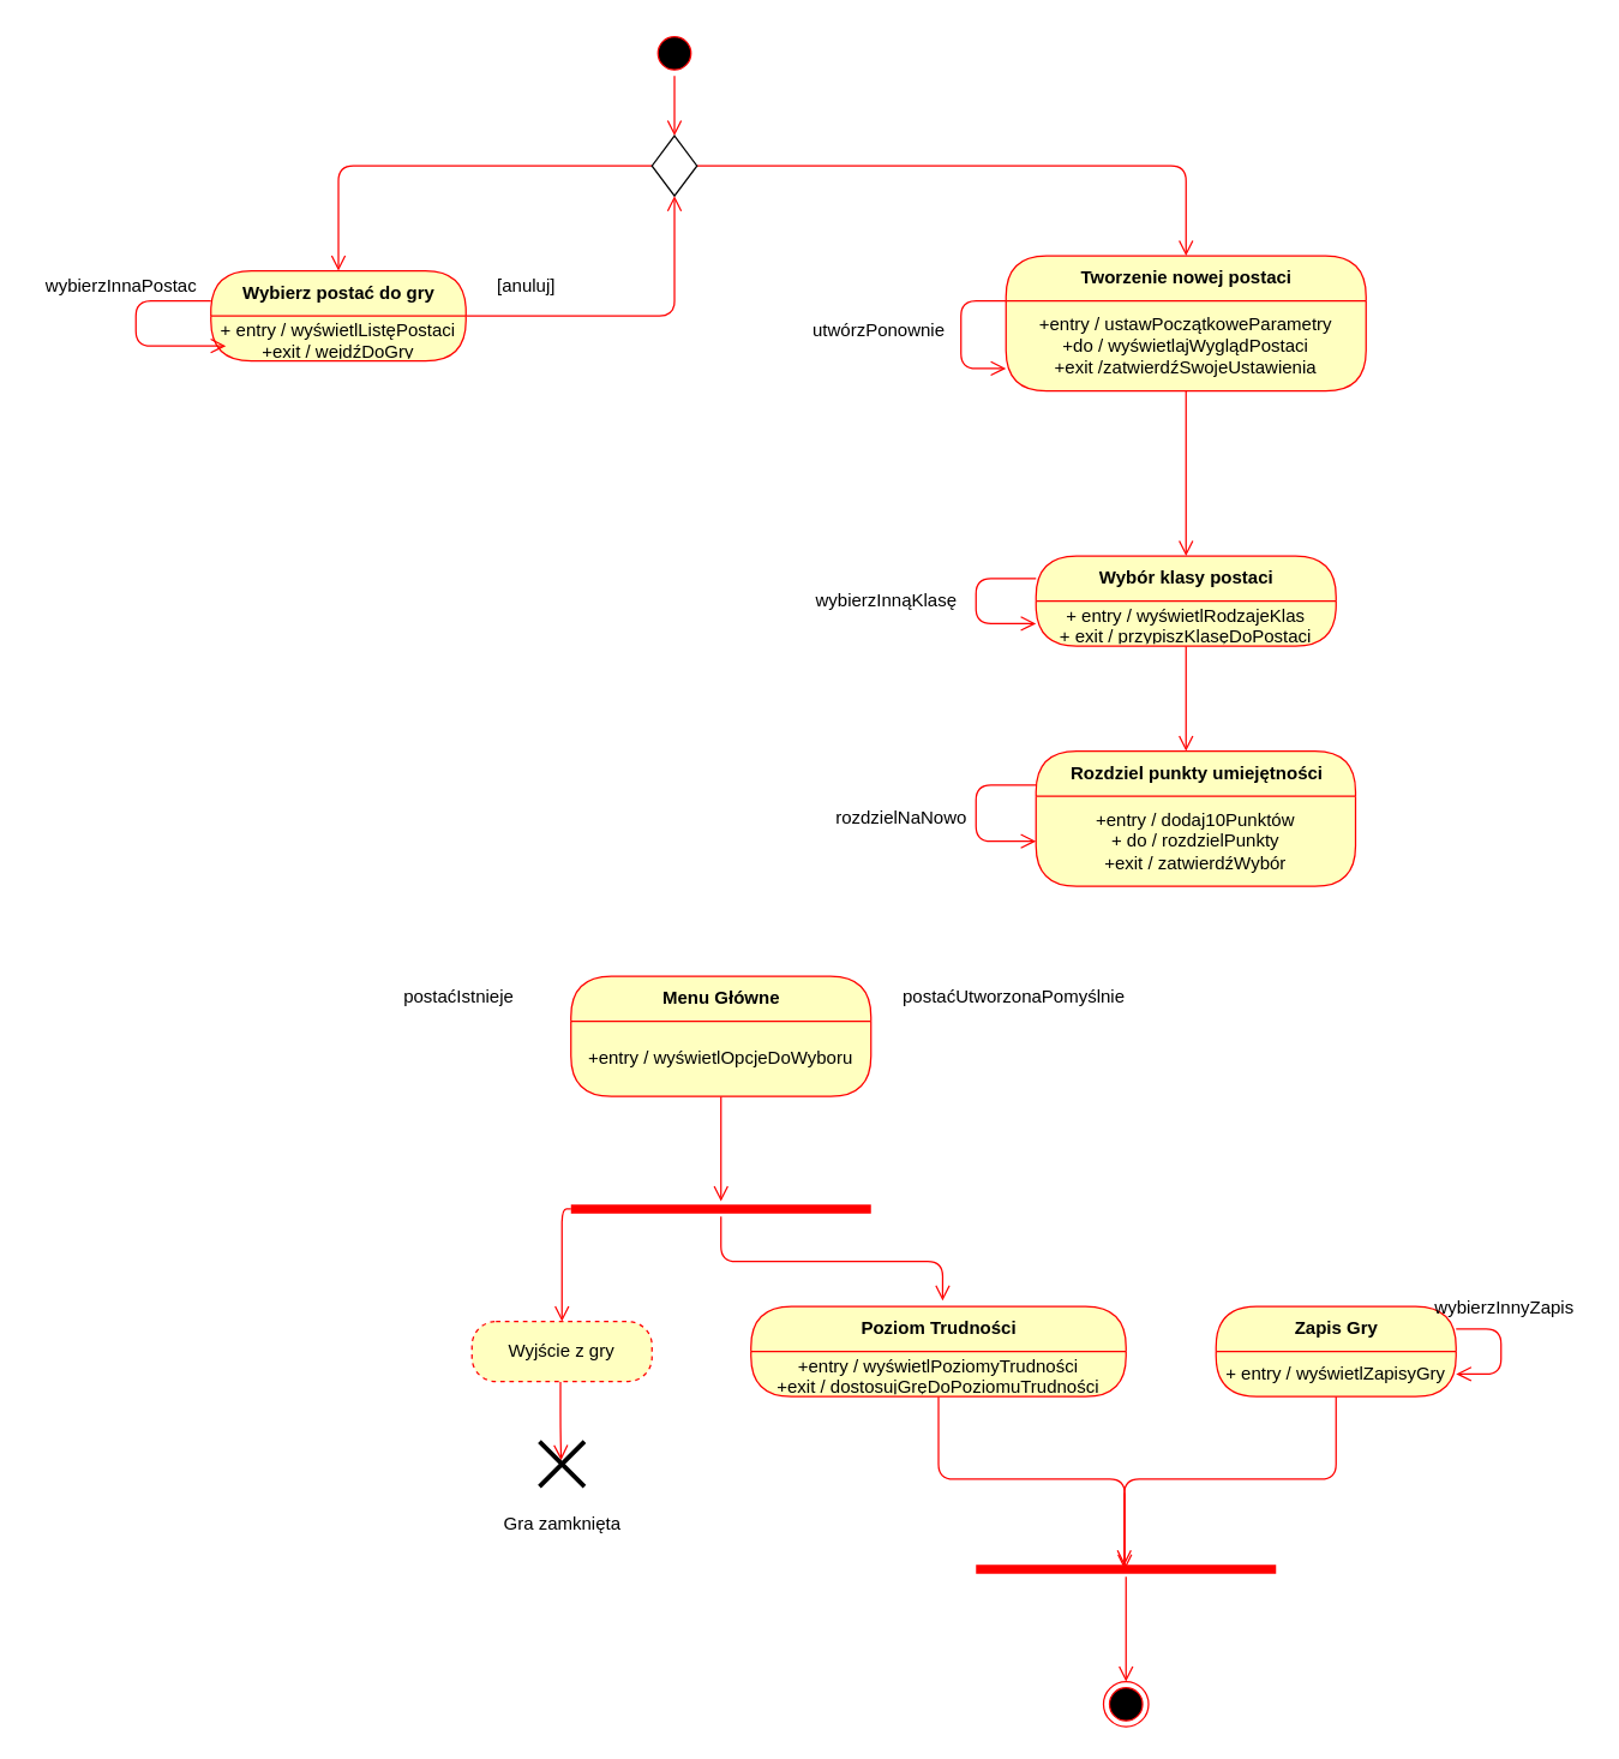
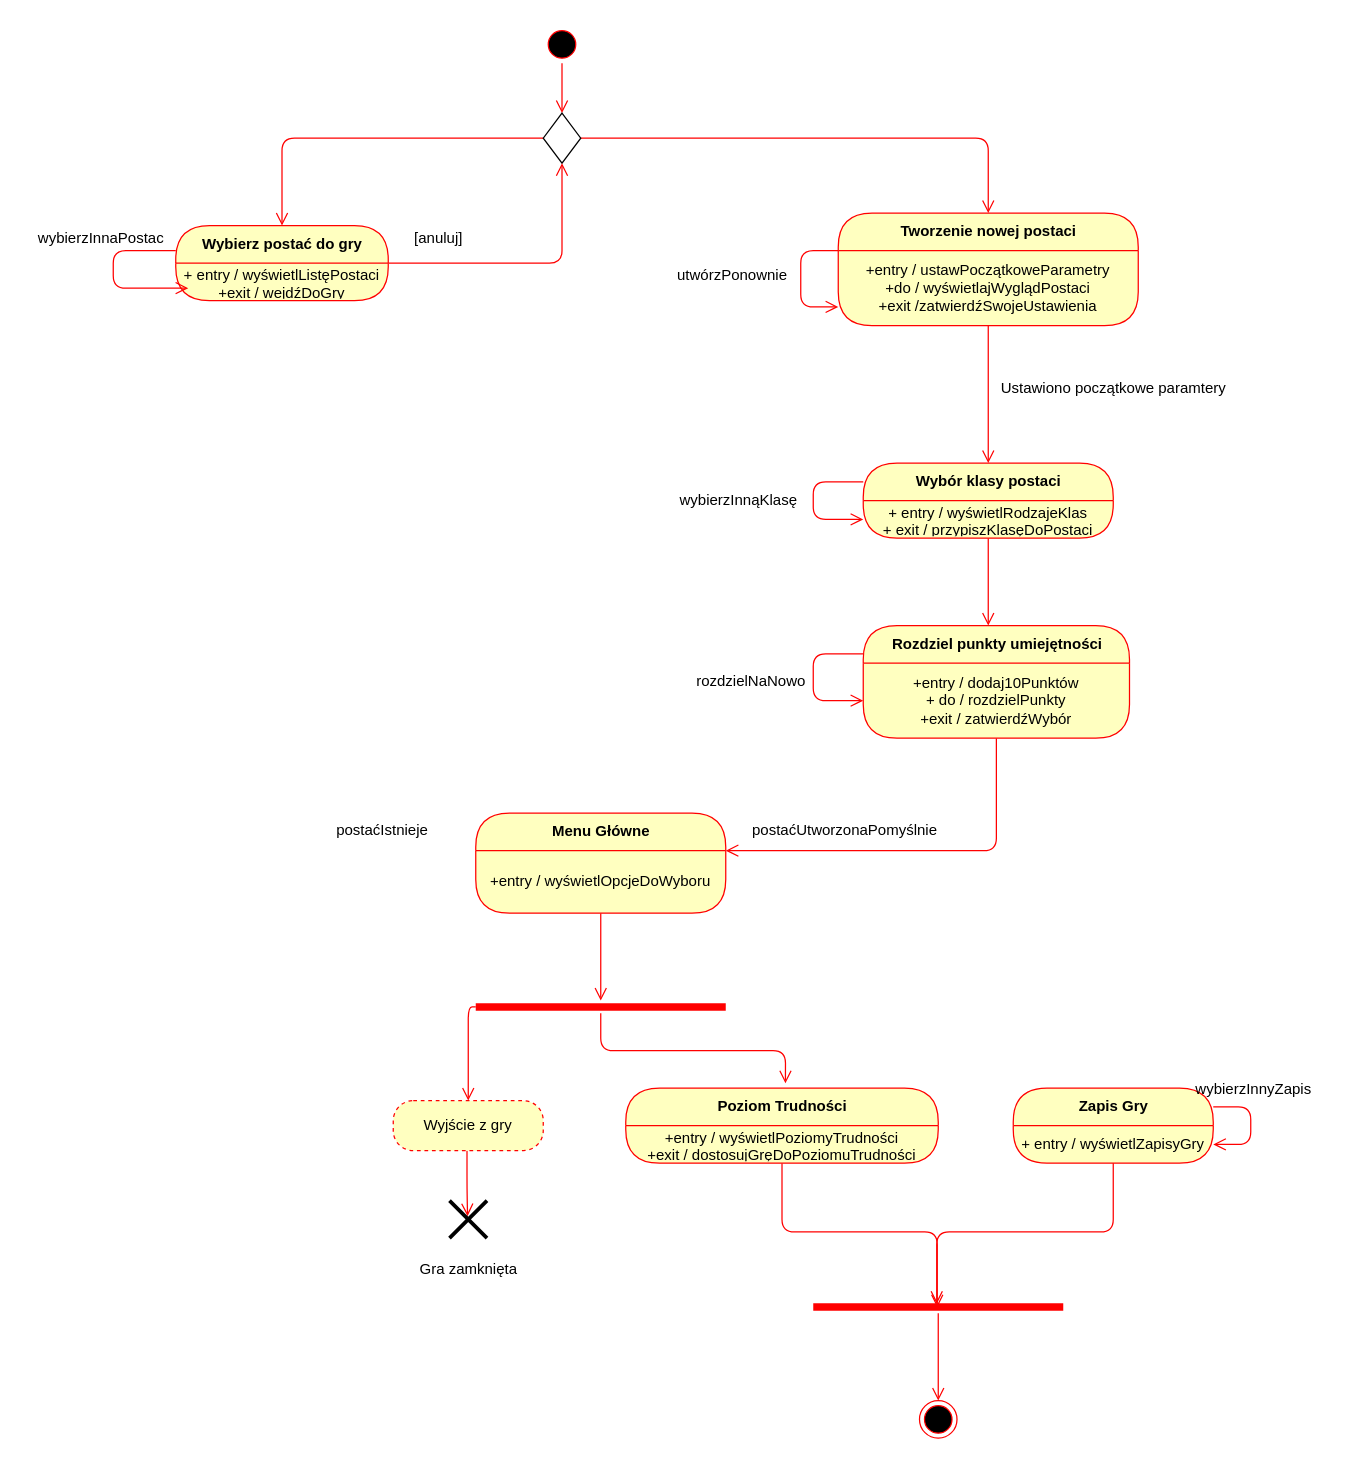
  <mxCell id="0" />
  <mxCell id="1" parent="0" />
  <mxCell id="2" value="" style="ellipse;html=1;shape=startState;fillColor=#000000;strokeColor=#ff0000;" vertex="1" parent="1"><mxGeometry x="434" y="20" width="30" height="30" as="geometry" /></mxCell>
  <mxCell id="3" value="" style="edgeStyle=orthogonalEdgeStyle;html=1;verticalAlign=bottom;endArrow=open;endSize=8;strokeColor=#ff0000;" edge="1" source="2" parent="1"><mxGeometry relative="1" as="geometry"><mxPoint x="449" y="90" as="targetPoint" /></mxGeometry></mxCell>
  <mxCell id="4" style="edgeStyle=orthogonalEdgeStyle;rounded=1;orthogonalLoop=1;jettySize=auto;html=1;entryX=0.5;entryY=0;entryDx=0;entryDy=0;verticalAlign=bottom;strokeColor=#ff0000;endArrow=open;endSize=8;" edge="1" parent="1" source="6" target="8"><mxGeometry relative="1" as="geometry" /></mxCell>
  <mxCell id="5" style="edgeStyle=orthogonalEdgeStyle;rounded=1;orthogonalLoop=1;jettySize=auto;html=1;entryX=0.5;entryY=0;entryDx=0;entryDy=0;verticalAlign=bottom;strokeColor=#ff0000;endArrow=open;endSize=8;" edge="1" parent="1" source="6" target="14"><mxGeometry relative="1" as="geometry" /></mxCell>
  <mxCell id="6" value="" style="rhombus;whiteSpace=wrap;html=1;" vertex="1" parent="1"><mxGeometry x="434" y="90" width="30" height="40" as="geometry" /></mxCell>
  <mxCell id="7" style="edgeStyle=orthogonalEdgeStyle;rounded=1;orthogonalLoop=1;jettySize=auto;html=1;entryX=0.5;entryY=1;entryDx=0;entryDy=0;verticalAlign=bottom;strokeColor=#ff0000;endArrow=open;endSize=8;" edge="1" parent="1" source="8" target="6"><mxGeometry relative="1" as="geometry" /></mxCell>
  <mxCell id="8" value="Wybierz postać do gry" style="swimlane;html=1;fontStyle=1;align=center;verticalAlign=middle;childLayout=stackLayout;horizontal=1;startSize=30;horizontalStack=0;resizeParent=0;resizeLast=1;container=0;fontColor=#000000;collapsible=0;rounded=1;arcSize=30;strokeColor=#ff0000;fillColor=#ffffc0;swimlaneFillColor=#ffffc0;dropTarget=0;" vertex="1" parent="1"><mxGeometry x="140" y="180" width="170" height="60" as="geometry" /></mxCell>
  <mxCell id="9" value="+ entry / wyświetlListęPostaci&lt;br&gt;+exit / wejdźDoGry" style="text;html=1;strokeColor=none;fillColor=none;align=center;verticalAlign=middle;spacingLeft=4;spacingRight=4;whiteSpace=wrap;overflow=hidden;rotatable=0;fontColor=#000000;" vertex="1" parent="8"><mxGeometry y="30" width="170" height="30" as="geometry" /></mxCell>
  <mxCell id="10" style="edgeStyle=orthogonalEdgeStyle;rounded=1;orthogonalLoop=1;jettySize=auto;html=1;verticalAlign=bottom;strokeColor=#ff0000;endArrow=open;endSize=8;" edge="1" parent="8" source="8"><mxGeometry relative="1" as="geometry"><mxPoint x="10" y="50" as="targetPoint" /><Array as="points"><mxPoint x="-50" y="20" /><mxPoint x="-50" y="50" /><mxPoint y="50" /></Array></mxGeometry></mxCell>
  <mxCell id="11" value="wybierzInnaPostac" style="text;html=1;align=center;verticalAlign=middle;resizable=0;points=[];autosize=1;" vertex="1" parent="1"><mxGeometry x="20" y="180" width="120" height="20" as="geometry" /></mxCell>
  <mxCell id="12" value="[anuluj]" style="text;html=1;align=center;verticalAlign=middle;resizable=0;points=[];autosize=1;" vertex="1" parent="1"><mxGeometry x="320" y="180" width="60" height="20" as="geometry" /></mxCell>
  <mxCell id="13" value="" style="edgeStyle=orthogonalEdgeStyle;html=1;verticalAlign=bottom;endArrow=open;endSize=8;strokeColor=#ff0000;" edge="1" source="14" parent="1"><mxGeometry relative="1" as="geometry"><mxPoint x="790" y="370" as="targetPoint" /><Array as="points"><mxPoint x="790" y="360" /></Array></mxGeometry></mxCell>
  <mxCell id="14" value="Tworzenie nowej postaci" style="swimlane;html=1;fontStyle=1;align=center;verticalAlign=middle;childLayout=stackLayout;horizontal=1;startSize=30;horizontalStack=0;resizeParent=0;resizeLast=1;container=0;fontColor=#000000;collapsible=0;rounded=1;arcSize=30;strokeColor=#ff0000;fillColor=#ffffc0;swimlaneFillColor=#ffffc0;dropTarget=0;" vertex="1" parent="1"><mxGeometry x="670" y="170" width="240" height="90" as="geometry" /></mxCell>
  <mxCell id="15" value="+entry / ustawPoczątkoweParametry&lt;br&gt;+do / wyświetlajWyglądPostaci&lt;br&gt;+exit /zatwierdźSwojeUstawienia" style="text;html=1;strokeColor=none;fillColor=none;align=center;verticalAlign=middle;spacingLeft=4;spacingRight=4;whiteSpace=wrap;overflow=hidden;rotatable=0;fontColor=#000000;" vertex="1" parent="14"><mxGeometry y="30" width="240" height="60" as="geometry" /></mxCell>
  <mxCell id="16" style="edgeStyle=orthogonalEdgeStyle;rounded=1;orthogonalLoop=1;jettySize=auto;html=1;exitX=0;exitY=0;exitDx=0;exitDy=0;entryX=0;entryY=0.75;entryDx=0;entryDy=0;verticalAlign=bottom;strokeColor=#ff0000;endArrow=open;endSize=8;" edge="1" parent="14" source="15" target="15"><mxGeometry relative="1" as="geometry"><Array as="points"><mxPoint x="-30" y="30" /><mxPoint x="-30" y="75" /></Array></mxGeometry></mxCell>
  <mxCell id="17" value="utwórzPonownie" style="text;html=1;align=center;verticalAlign=middle;resizable=0;points=[];autosize=1;" vertex="1" parent="1"><mxGeometry x="530" y="210" width="110" height="20" as="geometry" /></mxCell>
  <mxCell id="18" value="" style="edgeStyle=orthogonalEdgeStyle;html=1;verticalAlign=bottom;endArrow=open;endSize=8;strokeColor=#ff0000;" edge="1" source="19" parent="1"><mxGeometry relative="1" as="geometry"><mxPoint x="790" y="500" as="targetPoint" /></mxGeometry></mxCell>
  <mxCell id="19" value="Wybór klasy postaci" style="swimlane;html=1;fontStyle=1;align=center;verticalAlign=middle;childLayout=stackLayout;horizontal=1;startSize=30;horizontalStack=0;resizeParent=0;resizeLast=1;container=0;fontColor=#000000;collapsible=0;rounded=1;arcSize=30;strokeColor=#ff0000;fillColor=#ffffc0;swimlaneFillColor=#ffffc0;dropTarget=0;" vertex="1" parent="1"><mxGeometry x="690" y="370" width="200" height="60" as="geometry" /></mxCell>
  <mxCell id="20" value="+ entry / wyświetlRodzajeKlas&lt;br&gt;+ exit / przypiszKlasęDoPostaci&lt;br&gt;" style="text;html=1;strokeColor=none;fillColor=none;align=center;verticalAlign=middle;spacingLeft=4;spacingRight=4;whiteSpace=wrap;overflow=hidden;rotatable=0;fontColor=#000000;" vertex="1" parent="19"><mxGeometry y="30" width="200" height="30" as="geometry" /></mxCell>
  <mxCell id="21" style="edgeStyle=orthogonalEdgeStyle;rounded=1;orthogonalLoop=1;jettySize=auto;html=1;exitX=0;exitY=0.25;exitDx=0;exitDy=0;entryX=0;entryY=0.5;entryDx=0;entryDy=0;verticalAlign=bottom;strokeColor=#ff0000;endArrow=open;endSize=8;" edge="1" parent="19" source="19" target="20"><mxGeometry relative="1" as="geometry"><Array as="points"><mxPoint x="-40" y="15" /><mxPoint x="-40" y="45" /></Array></mxGeometry></mxCell>
+ <mxCell id="22" value="Ustawiono początkowe paramtery" style="text;html=1;align=center;verticalAlign=middle;resizable=0;points=[];autosize=1;" vertex="1" parent="1"><mxGeometry x="790" y="300" width="200" height="20" as="geometry" /></mxCell>
  <mxCell id="23" value="wybierzInnąKlasę" style="text;html=1;align=center;verticalAlign=middle;resizable=0;points=[];autosize=1;" vertex="1" parent="1"><mxGeometry x="535" y="390" width="110" height="20" as="geometry" /></mxCell>
+ <mxCell id="24" value="" style="edgeStyle=orthogonalEdgeStyle;html=1;verticalAlign=bottom;endArrow=open;endSize=8;strokeColor=#ff0000;entryX=1;entryY=0;entryDx=0;entryDy=0;" edge="1" source="25" parent="1" target="31"><mxGeometry relative="1" as="geometry"><mxPoint x="797" y="620" as="targetPoint" /><Array as="points"><mxPoint x="797" y="680" /></Array></mxGeometry></mxCell>
  <mxCell id="25" value="Rozdziel punkty umiejętności" style="swimlane;html=1;fontStyle=1;align=center;verticalAlign=middle;childLayout=stackLayout;horizontal=1;startSize=30;horizontalStack=0;resizeParent=0;resizeLast=1;container=0;fontColor=#000000;collapsible=0;rounded=1;arcSize=30;strokeColor=#ff0000;fillColor=#ffffc0;swimlaneFillColor=#ffffc0;dropTarget=0;" vertex="1" parent="1"><mxGeometry x="690" y="500" width="213" height="90" as="geometry" /></mxCell>
  <mxCell id="26" value="+entry / dodaj10Punktów&lt;br&gt;+ do / rozdzielPunkty&lt;br&gt;+exit / zatwierdźWybór" style="text;html=1;strokeColor=none;fillColor=none;align=center;verticalAlign=middle;spacingLeft=4;spacingRight=4;whiteSpace=wrap;overflow=hidden;rotatable=0;fontColor=#000000;" vertex="1" parent="25"><mxGeometry y="30" width="213" height="60" as="geometry" /></mxCell>
  <mxCell id="27" style="edgeStyle=orthogonalEdgeStyle;rounded=1;orthogonalLoop=1;jettySize=auto;html=1;exitX=0;exitY=0.25;exitDx=0;exitDy=0;entryX=0;entryY=0.5;entryDx=0;entryDy=0;verticalAlign=bottom;strokeColor=#ff0000;endArrow=open;endSize=8;" edge="1" parent="25" source="25" target="26"><mxGeometry relative="1" as="geometry"><Array as="points"><mxPoint x="-40" y="23" /><mxPoint x="-40" y="60" /></Array></mxGeometry></mxCell>
  <mxCell id="28" value="rozdzielNaNowo" style="text;html=1;align=center;verticalAlign=middle;resizable=0;points=[];autosize=1;" vertex="1" parent="1"><mxGeometry x="550" y="535" width="100" height="20" as="geometry" /></mxCell>
  <mxCell id="29" value="" style="edgeStyle=orthogonalEdgeStyle;html=1;verticalAlign=bottom;endArrow=open;endSize=8;strokeColor=#ff0000;" edge="1" source="30" parent="1" target="36"><mxGeometry relative="1" as="geometry"><mxPoint x="460" y="770" as="targetPoint" /></mxGeometry></mxCell>
  <mxCell id="30" value="Menu Główne" style="swimlane;html=1;fontStyle=1;align=center;verticalAlign=middle;childLayout=stackLayout;horizontal=1;startSize=30;horizontalStack=0;resizeParent=0;resizeLast=1;container=0;fontColor=#000000;collapsible=0;rounded=1;arcSize=30;strokeColor=#ff0000;fillColor=#ffffc0;swimlaneFillColor=#ffffc0;dropTarget=0;" vertex="1" parent="1"><mxGeometry x="380" y="650" width="200" height="80" as="geometry" /></mxCell>
  <mxCell id="31" value="+entry / wyświetlOpcjeDoWyboru" style="text;html=1;strokeColor=none;fillColor=none;align=center;verticalAlign=middle;spacingLeft=4;spacingRight=4;whiteSpace=wrap;overflow=hidden;rotatable=0;fontColor=#000000;" vertex="1" parent="30"><mxGeometry y="30" width="200" height="50" as="geometry" /></mxCell>
  <mxCell id="32" value="postaćUtworzonaPomyślnie" style="text;html=1;align=center;verticalAlign=middle;resizable=0;points=[];autosize=1;" vertex="1" parent="1"><mxGeometry x="590" y="654" width="170" height="20" as="geometry" /></mxCell>
  <mxCell id="33" value="postaćIstnieje" style="text;html=1;align=center;verticalAlign=middle;resizable=0;points=[];autosize=1;" vertex="1" parent="1"><mxGeometry x="260" y="654" width="90" height="20" as="geometry" /></mxCell>
  <mxCell id="34" style="edgeStyle=orthogonalEdgeStyle;rounded=1;orthogonalLoop=1;jettySize=auto;html=1;entryX=0.5;entryY=0;entryDx=0;entryDy=0;verticalAlign=bottom;strokeColor=#ff0000;endArrow=open;endSize=8;" edge="1" parent="1" source="36" target="38"><mxGeometry relative="1" as="geometry"><Array as="points"><mxPoint x="374" y="805" /></Array></mxGeometry></mxCell>
  <mxCell id="35" style="edgeStyle=orthogonalEdgeStyle;rounded=1;orthogonalLoop=1;jettySize=auto;html=1;entryX=0.511;entryY=-0.064;entryDx=0;entryDy=0;entryPerimeter=0;verticalAlign=bottom;strokeColor=#ff0000;endArrow=open;endSize=8;" edge="1" parent="1" source="36" target="42"><mxGeometry relative="1" as="geometry"><Array as="points"><mxPoint x="480" y="840" /><mxPoint x="628" y="840" /></Array></mxGeometry></mxCell>
  <mxCell id="36" value="" style="shape=line;html=1;strokeWidth=6;strokeColor=#ff0000;" vertex="1" parent="1"><mxGeometry x="380" y="800" width="200" height="10" as="geometry" /></mxCell>
  <mxCell id="37" style="edgeStyle=orthogonalEdgeStyle;rounded=1;orthogonalLoop=1;jettySize=auto;html=1;entryX=0.481;entryY=0.416;entryDx=0;entryDy=0;entryPerimeter=0;verticalAlign=bottom;strokeColor=#ff0000;endArrow=open;endSize=8;" edge="1" parent="1" source="38" target="39"><mxGeometry relative="1" as="geometry"><Array as="points"><mxPoint x="373" y="950" /><mxPoint x="373" y="950" /></Array></mxGeometry></mxCell>
  <mxCell id="38" value="Wyjście z gry" style="rounded=1;whiteSpace=wrap;html=1;arcSize=40;fontColor=#000000;fillColor=#ffffc0;strokeColor=#ff0000;dashed=1;" vertex="1" parent="1"><mxGeometry x="314" y="880" width="120" height="40" as="geometry" /></mxCell>
  <mxCell id="39" value="" style="shape=umlDestroy;whiteSpace=wrap;html=1;strokeWidth=3;" vertex="1" parent="1"><mxGeometry x="359" y="960" width="30" height="30" as="geometry" /></mxCell>
  <mxCell id="40" value="Gra zamknięta" style="text;html=1;align=center;verticalAlign=middle;resizable=0;points=[];autosize=1;" vertex="1" parent="1"><mxGeometry x="329" y="1005" width="90" height="20" as="geometry" /></mxCell>
  <mxCell id="41" style="edgeStyle=orthogonalEdgeStyle;rounded=1;orthogonalLoop=1;jettySize=auto;html=1;entryX=0.496;entryY=0.541;entryDx=0;entryDy=0;entryPerimeter=0;verticalAlign=bottom;strokeColor=#ff0000;endArrow=open;endSize=8;" edge="1" parent="1" source="42" target="48"><mxGeometry relative="1" as="geometry" /></mxCell>
  <mxCell id="42" value="Poziom Trudności" style="swimlane;html=1;fontStyle=1;align=center;verticalAlign=middle;childLayout=stackLayout;horizontal=1;startSize=30;horizontalStack=0;resizeParent=0;resizeLast=1;container=0;fontColor=#000000;collapsible=0;rounded=1;arcSize=30;strokeColor=#ff0000;fillColor=#ffffc0;swimlaneFillColor=#ffffc0;dropTarget=0;" vertex="1" parent="1"><mxGeometry x="500" y="870" width="250" height="60" as="geometry" /></mxCell>
  <mxCell id="43" value="+entry / wyświetlPoziomyTrudności&lt;br&gt;+exit / dostosujGręDoPoziomuTrudności" style="text;html=1;strokeColor=none;fillColor=none;align=center;verticalAlign=middle;spacingLeft=4;spacingRight=4;whiteSpace=wrap;overflow=hidden;rotatable=0;fontColor=#000000;" vertex="1" parent="42"><mxGeometry y="30" width="250" height="30" as="geometry" /></mxCell>
  <mxCell id="44" value="Zapis Gry" style="swimlane;html=1;fontStyle=1;align=center;verticalAlign=middle;childLayout=stackLayout;horizontal=1;startSize=30;horizontalStack=0;resizeParent=0;resizeLast=1;container=0;fontColor=#000000;collapsible=0;rounded=1;arcSize=30;strokeColor=#ff0000;fillColor=#ffffc0;swimlaneFillColor=#ffffc0;dropTarget=0;" vertex="1" parent="1"><mxGeometry x="810" y="870" width="160" height="60" as="geometry" /></mxCell>
  <mxCell id="45" value="+ entry / wyświetlZapisyGry&lt;br&gt;" style="text;html=1;strokeColor=none;fillColor=none;align=center;verticalAlign=middle;spacingLeft=4;spacingRight=4;whiteSpace=wrap;overflow=hidden;rotatable=0;fontColor=#000000;" vertex="1" parent="44"><mxGeometry y="30" width="160" height="30" as="geometry" /></mxCell>
  <mxCell id="46" style="edgeStyle=orthogonalEdgeStyle;rounded=1;orthogonalLoop=1;jettySize=auto;html=1;exitX=1;exitY=0.25;exitDx=0;exitDy=0;entryX=1;entryY=0.5;entryDx=0;entryDy=0;verticalAlign=bottom;strokeColor=#ff0000;endArrow=open;endSize=8;" edge="1" parent="44" source="44" target="45"><mxGeometry relative="1" as="geometry"><Array as="points"><mxPoint x="190" y="15" /><mxPoint x="190" y="45" /></Array></mxGeometry></mxCell>
  <mxCell id="47" value="wybierzInnyZapis" style="text;html=1;align=center;verticalAlign=middle;resizable=0;points=[];autosize=1;" vertex="1" parent="1"><mxGeometry x="947" y="861" width="110" height="20" as="geometry" /></mxCell>
  <mxCell id="48" value="" style="shape=line;html=1;strokeWidth=6;strokeColor=#ff0000;" vertex="1" parent="1"><mxGeometry x="650" y="1040" width="200" height="10" as="geometry" /></mxCell>
  <mxCell id="49" value="" style="edgeStyle=orthogonalEdgeStyle;html=1;verticalAlign=bottom;endArrow=open;endSize=8;strokeColor=#ff0000;" edge="1" source="48" parent="1"><mxGeometry relative="1" as="geometry"><mxPoint x="750" y="1120" as="targetPoint" /></mxGeometry></mxCell>
  <mxCell id="50" style="edgeStyle=orthogonalEdgeStyle;rounded=1;orthogonalLoop=1;jettySize=auto;html=1;entryX=0.494;entryY=0.269;entryDx=0;entryDy=0;entryPerimeter=0;verticalAlign=bottom;strokeColor=#ff0000;endArrow=open;endSize=8;" edge="1" parent="1" source="45" target="48"><mxGeometry relative="1" as="geometry" /></mxCell>
  <mxCell id="51" value="" style="ellipse;html=1;shape=endState;fillColor=#000000;strokeColor=#ff0000;" vertex="1" parent="1"><mxGeometry x="735" y="1120" width="30" height="30" as="geometry" /></mxCell>
